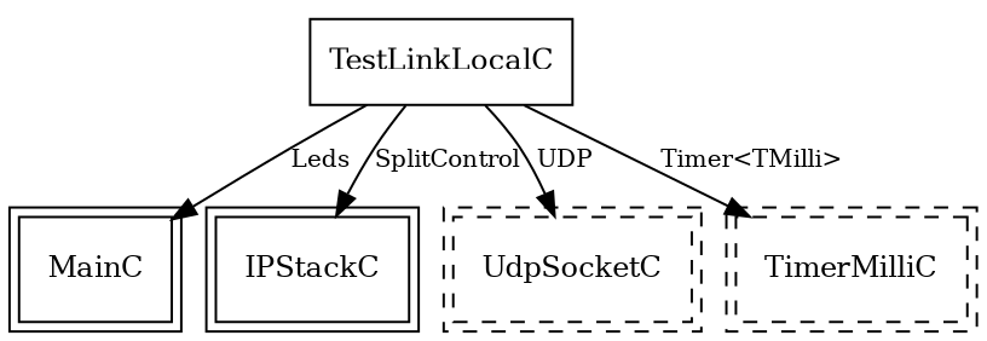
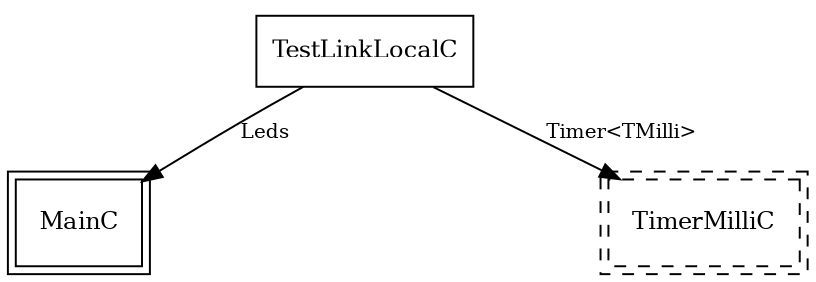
  digraph {
    node [fontsize=12 shape=box peripheries=2]
    edge [fontsize=10]
    TestLinkLocalC [peripheries=""]
    MainC
-   IPStackC
-   n4 [label=UdpSocketC style=dashed]
    n5 [label=TimerMilliC style=dashed]
    TestLinkLocalC -> MainC [label=Leds]
-   TestLinkLocalC -> IPStackC [label=SplitControl]
-   TestLinkLocalC -> n4 [label=UDP]
    TestLinkLocalC -> n5 [label="Timer<TMilli>"]
  }
